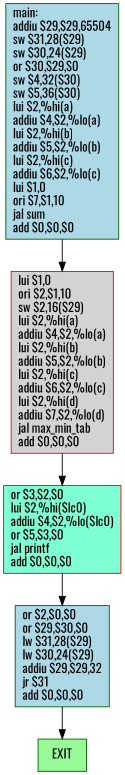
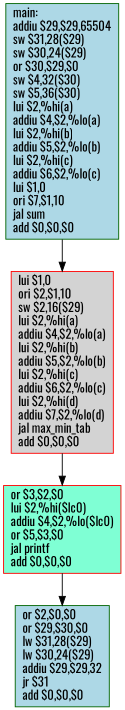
  digraph {
    fontname=Oswald
    node [shape=box style=filled fillcolor=lightblue color=darkgreen fontname=Oswald]
    edge [style=filled fontname=Oswald]
    n1 [label="main:\laddiu $29,$29,65504\lsw $31,28($29)\lsw $30,24($29)\lor $30,$29,$0\lsw $4,32($30)\lsw $5,36($30)\llui $2,%hi(a)\laddiu $4,$2,%lo(a)\llui $2,%hi(b)\laddiu $5,$2,%lo(b)\llui $2,%hi(c)\laddiu $6,$2,%lo(c)\llui $1,0\lori $7,$1,10\ljal sum\ladd $0,$0,$0\l"]
    n2 [label="lui $1,0\lori $2,$1,10\lsw $2,16($29)\llui $2,%hi(a)\laddiu $4,$2,%lo(a)\llui $2,%hi(b)\laddiu $5,$2,%lo(b)\llui $2,%hi(c)\laddiu $6,$2,%lo(c)\llui $2,%hi(d)\laddiu $7,$2,%lo(d)\ljal max_min_tab\ladd $0,$0,$0\l" fillcolor=lightgrey color=red]
    n3 [label="or $3,$2,$0\llui $2,%hi($lc0)\laddiu $4,$2,%lo($lc0)\lor $5,$3,$0\ljal printf\ladd $0,$0,$0\l" fillcolor=aquamarine color=red]
    n4 [label="or $2,$0,$0\lor $29,$30,$0\llw $31,28($29)\llw $30,24($29)\laddiu $29,$29,32\ljr $31\ladd $0,$0,$0\l"]
-   EXIT [fillcolor=palegreen]
    n1 -> n2
    n2 -> n3
    n3 -> n4
-   n4 -> EXIT
  }
